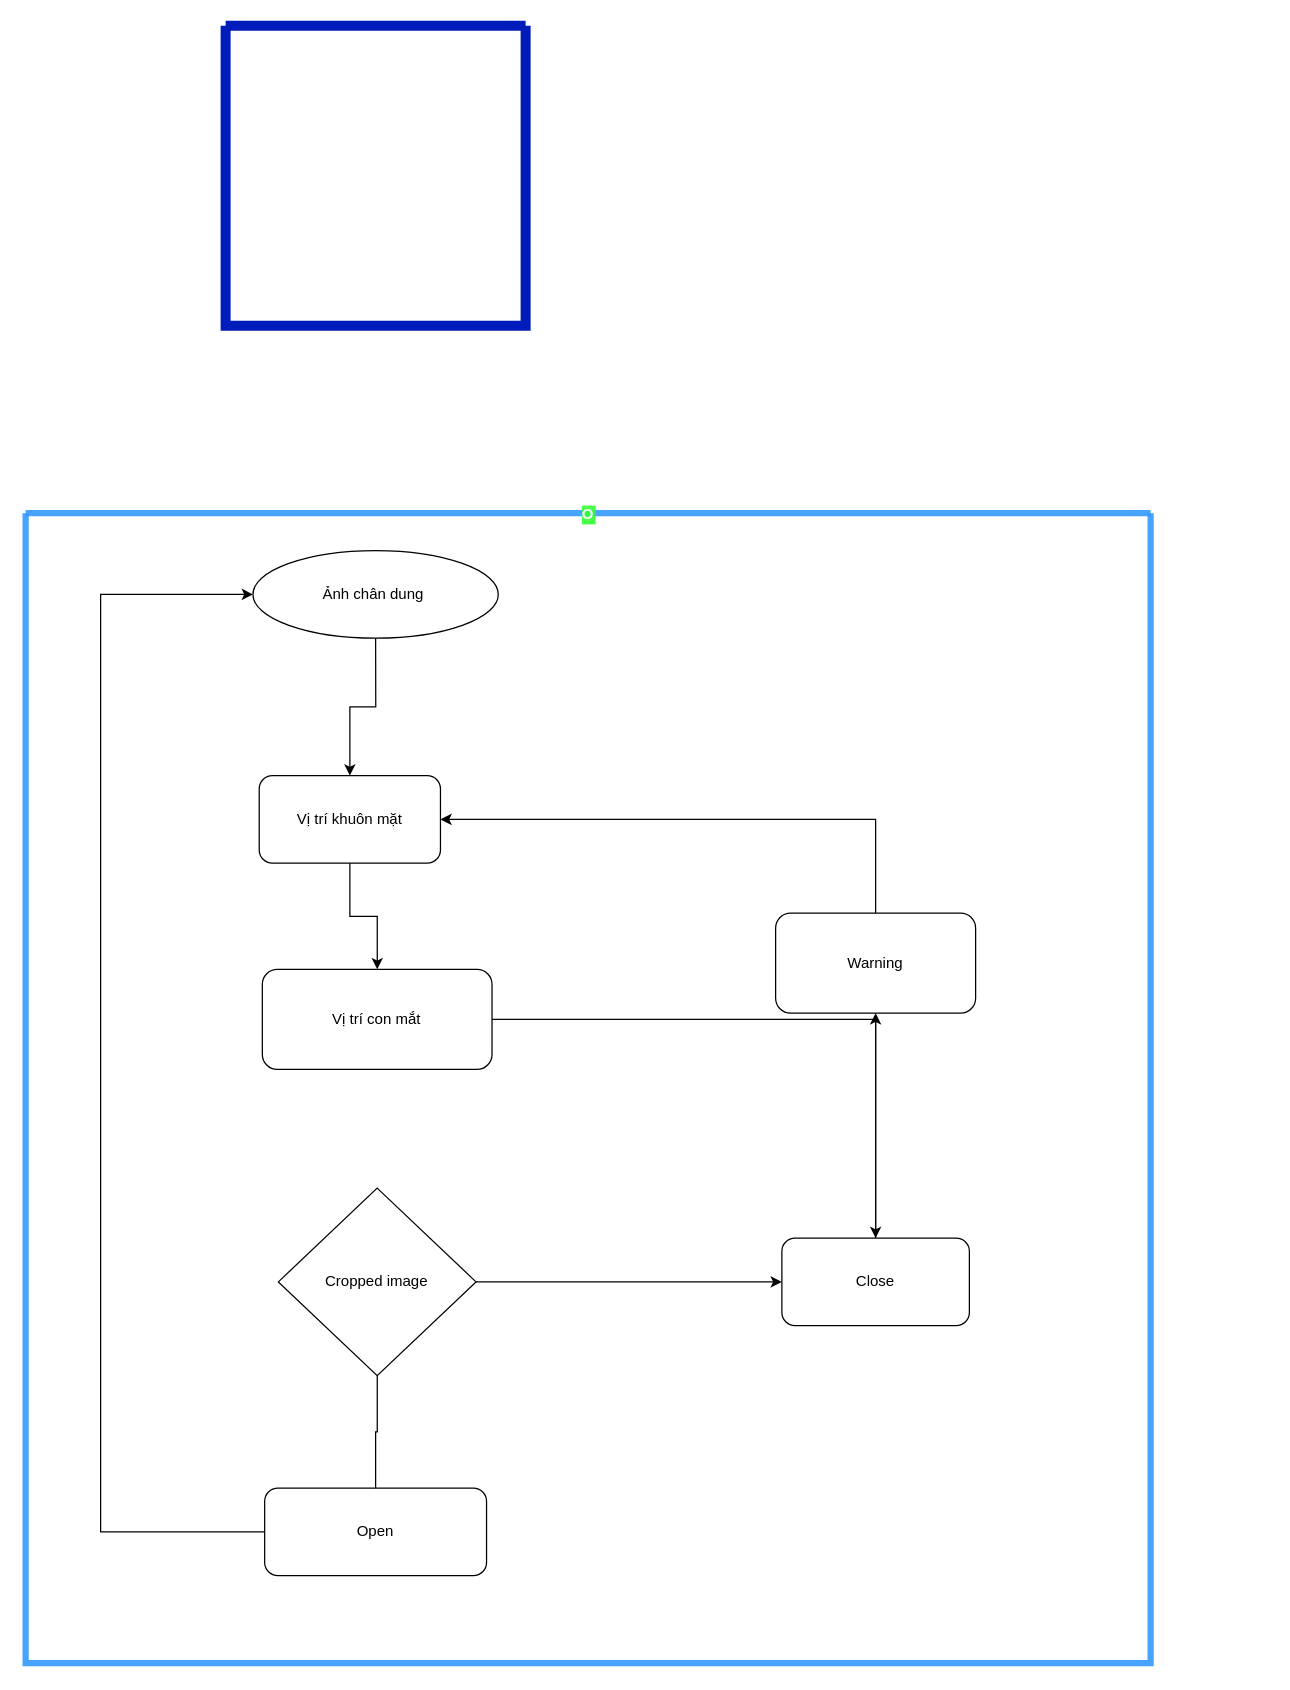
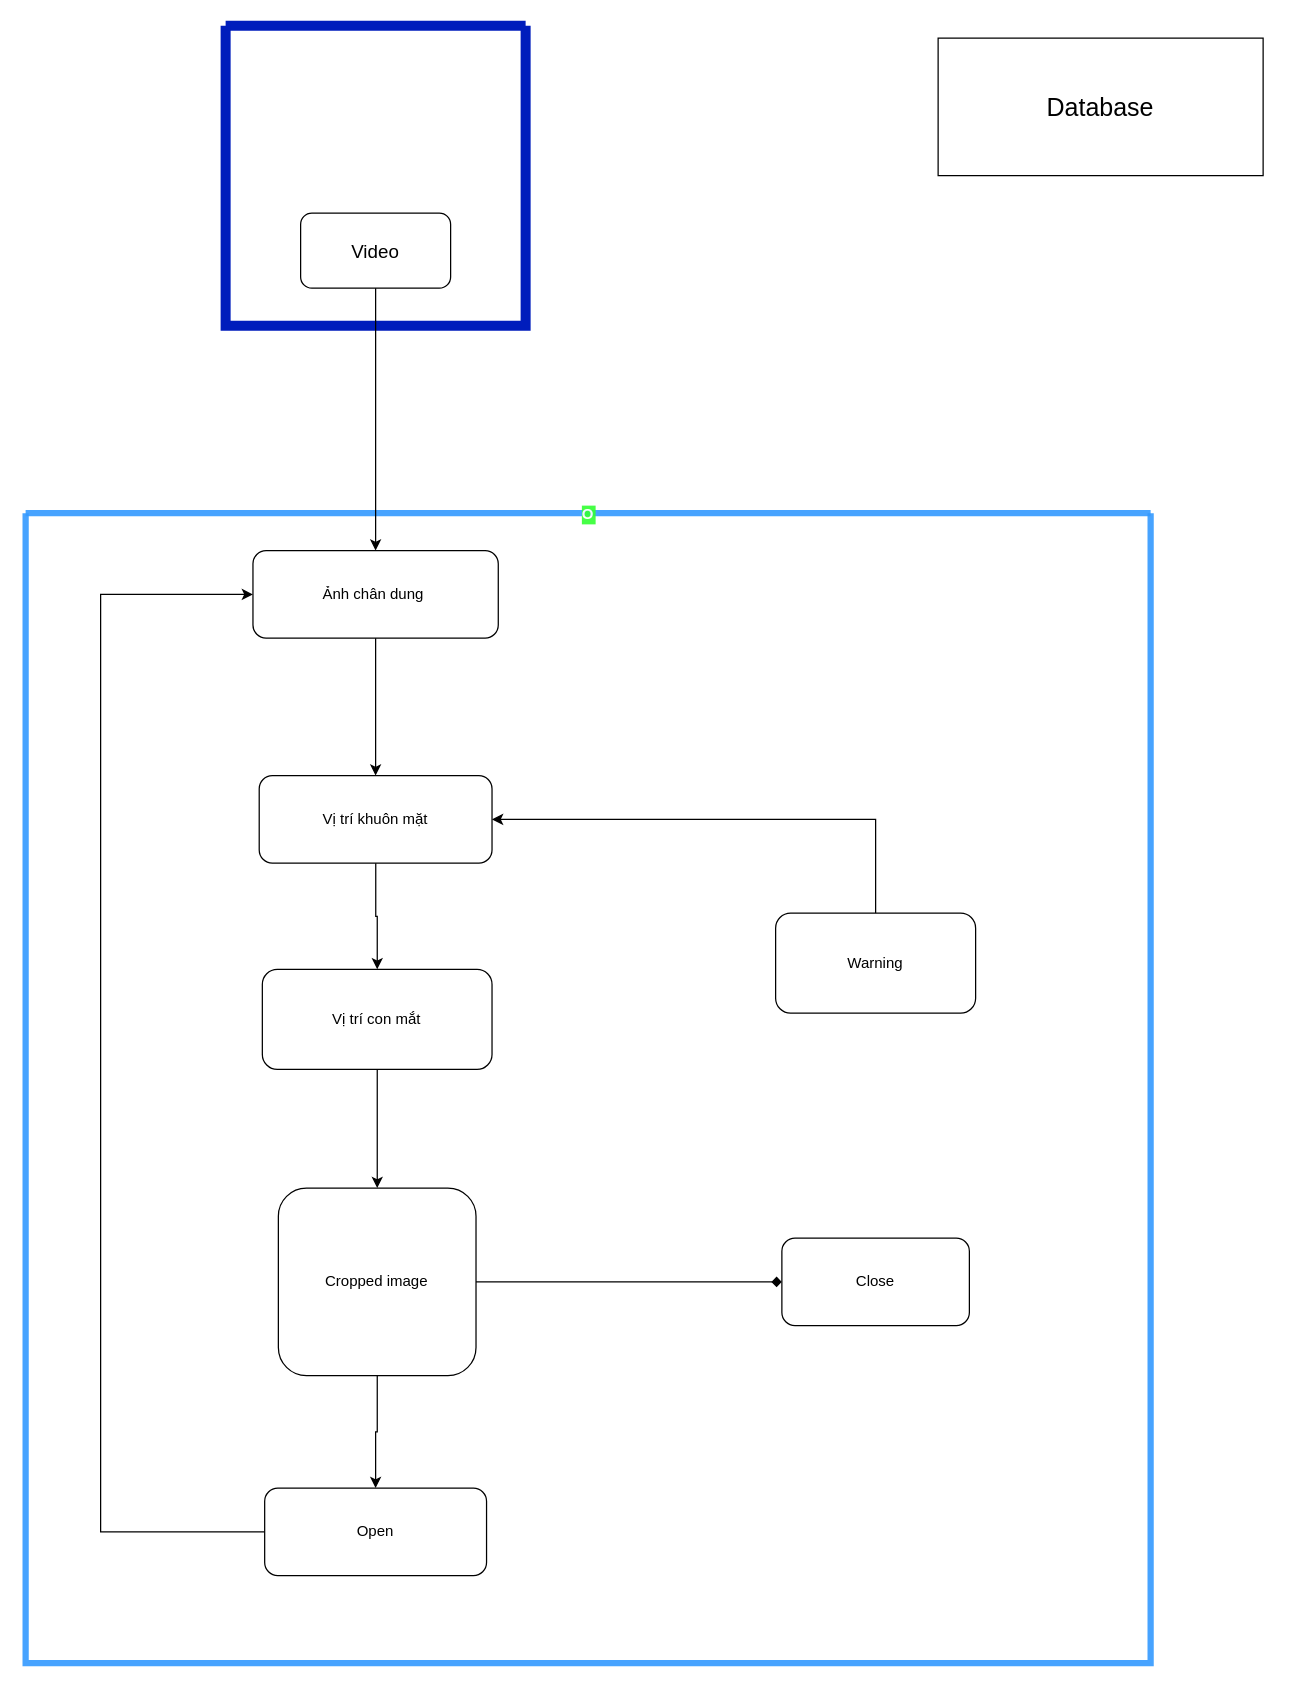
  <mxCell id="0" />
  <mxCell id="1" parent="0" />
  <mxCell id="2" value="O" style="swimlane;startSize=0;fillColor=#6a00ff;fontColor=#ffffff;strokeColor=#3399FF;shadow=0;opacity=90;labelBackgroundColor=#33FF33;textOpacity=90;glass=0;rounded=0;strokeWidth=5;" parent="1" vertex="1"><mxGeometry x="20" y="410" width="900" height="920" as="geometry"><mxRectangle x="180" y="320" width="50" height="40" as="alternateBounds" /></mxGeometry></mxCell>
- <mxCell id="3" value="" style="edgeStyle=orthogonalEdgeStyle;rounded=0;orthogonalLoop=1;jettySize=auto;html=1;" parent="2" source="4" target="12" edge="1"><mxGeometry relative="1" as="geometry" /></mxCell>
+ <mxCell id="3" value="" style="edgeStyle=orthogonalEdgeStyle;rounded=0;orthogonalLoop=1;jettySize=auto;html=1;" parent="2" source="4" target="17" edge="1"><mxGeometry relative="1" as="geometry" /></mxCell>
  <mxCell id="4" value="Vị trí con mắt" style="rounded=1;whiteSpace=wrap;html=1;fontSize=12;glass=0;strokeWidth=1;shadow=0;" parent="2" vertex="1"><mxGeometry x="189.37" y="365" width="183.75" height="80" as="geometry" /></mxCell>
- <mxCell id="5" value="Vị trí khuôn mặt" style="rounded=1;whiteSpace=wrap;html=1;fontSize=12;glass=0;strokeWidth=1;shadow=0;" parent="2" vertex="1"><mxGeometry x="186.87" y="210" width="145" height="70" as="geometry" /></mxCell>
+ <mxCell id="5" value="Vị trí khuôn mặt" style="rounded=1;whiteSpace=wrap;html=1;fontSize=12;glass=0;strokeWidth=1;shadow=0;" parent="2" vertex="1"><mxGeometry x="186.87" y="210" width="186.25" height="70" as="geometry" /></mxCell>
  <mxCell id="6" value="" style="edgeStyle=orthogonalEdgeStyle;rounded=0;orthogonalLoop=1;jettySize=auto;html=1;" parent="2" source="5" target="4" edge="1"><mxGeometry relative="1" as="geometry" /></mxCell>
- <mxCell id="7" value="Ảnh chân dung&amp;nbsp;" style="ellipse;whiteSpace=wrap;html=1;fontSize=12;glass=0;strokeWidth=1;shadow=0;" parent="2" vertex="1"><mxGeometry x="181.87" y="30" width="196.25" height="70" as="geometry" /></mxCell>
+ <mxCell id="7" value="Ảnh chân dung&amp;nbsp;" style="rounded=1;whiteSpace=wrap;html=1;fontSize=12;glass=0;strokeWidth=1;shadow=0;" parent="2" vertex="1"><mxGeometry x="181.87" y="30" width="196.25" height="70" as="geometry" /></mxCell>
  <mxCell id="8" value="" style="edgeStyle=orthogonalEdgeStyle;rounded=0;orthogonalLoop=1;jettySize=auto;html=1;" parent="2" source="7" target="5" edge="1"><mxGeometry relative="1" as="geometry" /></mxCell>
  <mxCell id="9" style="edgeStyle=orthogonalEdgeStyle;rounded=0;orthogonalLoop=1;jettySize=auto;html=1;entryX=0;entryY=0.5;entryDx=0;entryDy=0;" parent="2" source="10" target="7" edge="1"><mxGeometry relative="1" as="geometry"><Array as="points"><mxPoint x="60" y="815" /><mxPoint x="60" y="65" /></Array></mxGeometry></mxCell>
  <mxCell id="10" value="Open" style="rounded=1;whiteSpace=wrap;html=1;fontSize=12;glass=0;strokeWidth=1;shadow=0;" parent="2" vertex="1"><mxGeometry x="191.24" y="780" width="177.5" height="70" as="geometry" /></mxCell>
- <mxCell id="11" style="edgeStyle=orthogonalEdgeStyle;rounded=0;orthogonalLoop=1;jettySize=auto;html=1;entryX=0.5;entryY=1;entryDx=0;entryDy=0;" parent="2" source="12" target="14" edge="1"><mxGeometry relative="1" as="geometry" /></mxCell>
  <mxCell id="12" value="Close" style="rounded=1;whiteSpace=wrap;html=1;fontSize=12;glass=0;strokeWidth=1;shadow=0;" parent="2" vertex="1"><mxGeometry x="605" y="580" width="150" height="70" as="geometry" /></mxCell>
  <mxCell id="13" style="edgeStyle=orthogonalEdgeStyle;rounded=0;orthogonalLoop=1;jettySize=auto;html=1;entryX=1;entryY=0.5;entryDx=0;entryDy=0;" parent="2" source="14" target="5" edge="1"><mxGeometry relative="1" as="geometry"><Array as="points"><mxPoint x="680" y="245" /></Array></mxGeometry></mxCell>
  <mxCell id="14" value="Warning" style="whiteSpace=wrap;html=1;rounded=1;glass=0;strokeWidth=1;shadow=0;" parent="2" vertex="1"><mxGeometry x="600" y="320" width="160" height="80" as="geometry" /></mxCell>
- <mxCell id="15" value="" style="edgeStyle=orthogonalEdgeStyle;rounded=0;orthogonalLoop=1;jettySize=auto;html=1;endArrow=none;" parent="2" source="17" target="10" edge="1"><mxGeometry relative="1" as="geometry" /></mxCell>
- <mxCell id="16" style="edgeStyle=orthogonalEdgeStyle;rounded=0;orthogonalLoop=1;jettySize=auto;html=1;entryX=0;entryY=0.5;entryDx=0;entryDy=0;" parent="2" source="17" target="12" edge="1"><mxGeometry relative="1" as="geometry" /></mxCell>
- <mxCell id="17" value="Cropped image" style="rhombus;whiteSpace=wrap;html=1;" parent="2" vertex="1"><mxGeometry x="202.19" y="540" width="158.12" height="150" as="geometry" /></mxCell>
+ <mxCell id="15" value="" style="edgeStyle=orthogonalEdgeStyle;rounded=0;orthogonalLoop=1;jettySize=auto;html=1;" parent="2" source="17" target="10" edge="1"><mxGeometry relative="1" as="geometry" /></mxCell>
+ <mxCell id="16" style="edgeStyle=orthogonalEdgeStyle;rounded=0;orthogonalLoop=1;jettySize=auto;html=1;entryX=0;entryY=0.5;entryDx=0;entryDy=0;endArrow=diamond;" parent="2" source="17" target="12" edge="1"><mxGeometry relative="1" as="geometry" /></mxCell>
+ <mxCell id="17" value="Cropped image" style="whiteSpace=wrap;html=1;rounded=1;" parent="2" vertex="1"><mxGeometry x="202.19" y="540" width="158.12" height="150" as="geometry" /></mxCell>
  <mxCell id="18" value="" style="swimlane;startSize=0;fillColor=#0050ef;fontColor=#ffffff;strokeColor=#001DBC;fontSize=16;fontFamily=Helvetica;strokeWidth=8;" parent="1" vertex="1"><mxGeometry x="180" y="20" width="240" height="240" as="geometry" /></mxCell>
+ <mxCell id="19" value="Video" style="rounded=1;whiteSpace=wrap;html=1;fontSize=15;" parent="18" vertex="1"><mxGeometry x="60" y="150" width="120" height="60" as="geometry" /></mxCell>
+ <mxCell id="20" style="edgeStyle=orthogonalEdgeStyle;rounded=0;orthogonalLoop=1;jettySize=auto;html=1;entryX=0.5;entryY=0;entryDx=0;entryDy=0;" parent="1" source="19" target="7" edge="1"><mxGeometry relative="1" as="geometry" /></mxCell>
+ <mxCell id="21" value="Database&lt;br style=&quot;font-size: 20px;&quot;&gt;" style="rounded=0;whiteSpace=wrap;html=1;fontSize=20;" parent="1" vertex="1"><mxGeometry x="750" y="30" width="260" height="110" as="geometry" /></mxCell>
